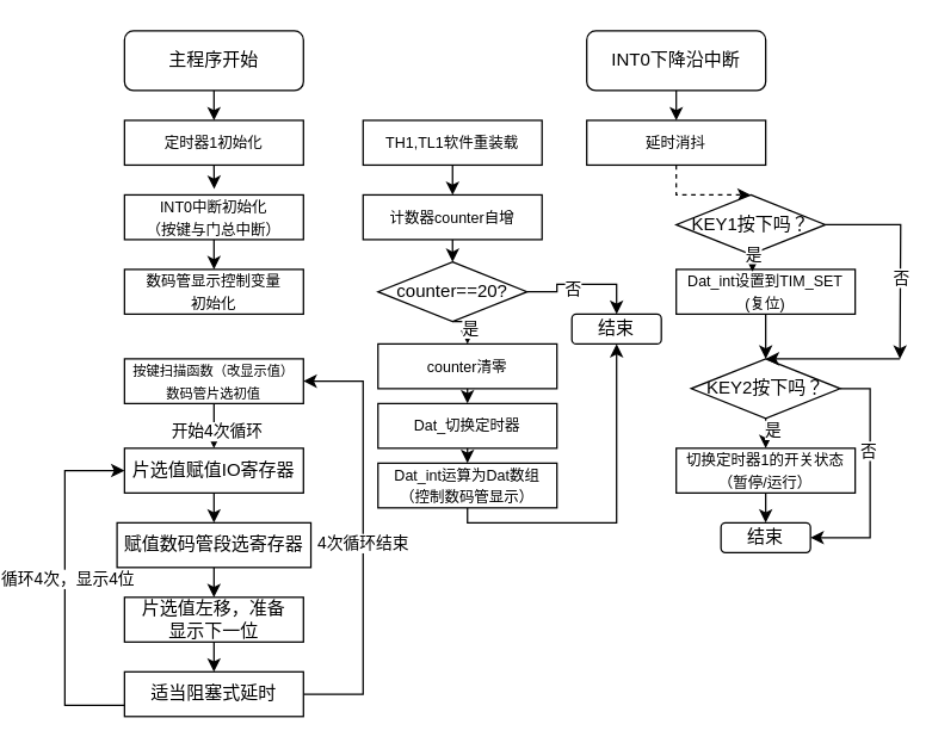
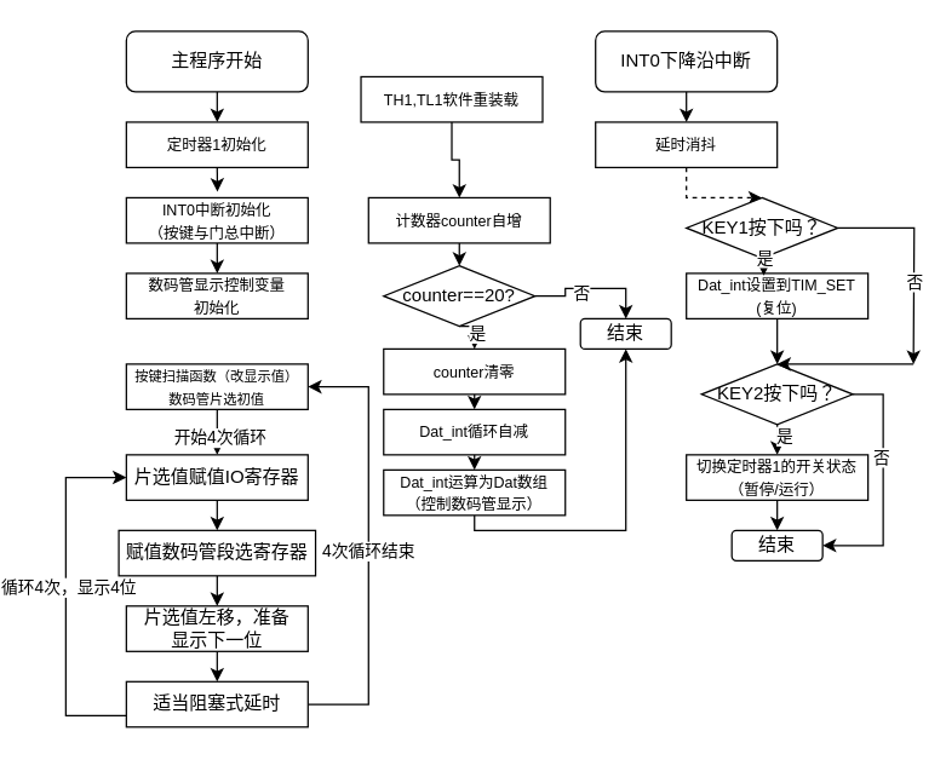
  <mxCell id="0" />
  <mxCell id="1" parent="0" />
  <mxCell id="2" style="edgeStyle=orthogonalEdgeStyle;rounded=0;orthogonalLoop=1;jettySize=auto;html=1;exitX=0.5;exitY=1;exitDx=0;exitDy=0;entryX=0.5;entryY=0;entryDx=0;entryDy=0;" edge="1" parent="1" source="3" target="18"><mxGeometry relative="1" as="geometry" /></mxCell>
  <mxCell id="3" value="主程序开始" style="rounded=1;whiteSpace=wrap;html=1;fontSize=12;glass=0;strokeWidth=1;shadow=0;" parent="1" vertex="1"><mxGeometry x="60" y="20" width="120" height="40" as="geometry" /></mxCell>
  <mxCell id="4" style="edgeStyle=orthogonalEdgeStyle;rounded=0;orthogonalLoop=1;jettySize=auto;html=1;exitX=0.5;exitY=1;exitDx=0;exitDy=0;entryX=0.5;entryY=0;entryDx=0;entryDy=0;" parent="1" source="6" edge="1"><mxGeometry relative="1" as="geometry"><mxPoint x="120" y="300" as="targetPoint" /></mxGeometry></mxCell>
  <mxCell id="5" value="开始4次循环" style="edgeLabel;html=1;align=center;verticalAlign=middle;resizable=0;points=[];" parent="4" vertex="1" connectable="0"><mxGeometry x="0.181" y="1" relative="1" as="geometry"><mxPoint as="offset" /></mxGeometry></mxCell>
  <mxCell id="6" value="&lt;font style=&quot;font-size: 9px;&quot;&gt;按键扫描函数（改显示值）&lt;/font&gt;&lt;div&gt;&lt;font style=&quot;font-size: 9px;&quot;&gt;数码管片选初值&lt;/font&gt;&lt;/div&gt;" style="rounded=0;whiteSpace=wrap;html=1;" parent="1" vertex="1"><mxGeometry x="60" y="240" width="120" height="30" as="geometry" /></mxCell>
  <mxCell id="7" style="edgeStyle=orthogonalEdgeStyle;rounded=0;orthogonalLoop=1;jettySize=auto;html=1;exitX=0.5;exitY=1;exitDx=0;exitDy=0;entryX=0.5;entryY=0;entryDx=0;entryDy=0;" parent="1" source="8" target="10" edge="1"><mxGeometry relative="1" as="geometry" /></mxCell>
  <mxCell id="8" value="片选值赋值IO寄存器" style="rounded=0;whiteSpace=wrap;html=1;" parent="1" vertex="1"><mxGeometry x="60" y="300" width="120" height="30" as="geometry" /></mxCell>
  <mxCell id="9" style="edgeStyle=orthogonalEdgeStyle;rounded=0;orthogonalLoop=1;jettySize=auto;html=1;exitX=0.5;exitY=1;exitDx=0;exitDy=0;entryX=0.5;entryY=0;entryDx=0;entryDy=0;" parent="1" source="10" target="12" edge="1"><mxGeometry relative="1" as="geometry" /></mxCell>
  <mxCell id="10" value="赋值数码管段选寄存器" style="rounded=0;whiteSpace=wrap;html=1;" parent="1" vertex="1"><mxGeometry x="55" y="350" width="130" height="30" as="geometry" /></mxCell>
  <mxCell id="11" style="edgeStyle=orthogonalEdgeStyle;rounded=0;orthogonalLoop=1;jettySize=auto;html=1;exitX=0.5;exitY=1;exitDx=0;exitDy=0;entryX=0.5;entryY=0;entryDx=0;entryDy=0;" parent="1" source="12" target="17" edge="1"><mxGeometry relative="1" as="geometry" /></mxCell>
  <mxCell id="12" value="片选值左移，准备&lt;div&gt;显示下一位&lt;/div&gt;" style="rounded=0;whiteSpace=wrap;html=1;" parent="1" vertex="1"><mxGeometry x="60" y="400" width="120" height="30" as="geometry" /></mxCell>
  <mxCell id="13" style="edgeStyle=orthogonalEdgeStyle;rounded=0;orthogonalLoop=1;jettySize=auto;html=1;exitX=0;exitY=0.75;exitDx=0;exitDy=0;entryX=0;entryY=0.5;entryDx=0;entryDy=0;" parent="1" source="17" target="8" edge="1"><mxGeometry relative="1" as="geometry"><Array as="points"><mxPoint x="20" y="472" /><mxPoint x="20" y="315" /></Array></mxGeometry></mxCell>
  <mxCell id="14" value="循环4次，显示4位" style="edgeLabel;html=1;align=center;verticalAlign=middle;resizable=0;points=[];" parent="13" vertex="1" connectable="0"><mxGeometry x="0.052" y="-1" relative="1" as="geometry"><mxPoint as="offset" /></mxGeometry></mxCell>
  <mxCell id="15" style="edgeStyle=orthogonalEdgeStyle;rounded=0;orthogonalLoop=1;jettySize=auto;html=1;exitX=1;exitY=0.5;exitDx=0;exitDy=0;entryX=1;entryY=0.5;entryDx=0;entryDy=0;" parent="1" source="17" target="6" edge="1"><mxGeometry relative="1" as="geometry"><Array as="points"><mxPoint x="220" y="465" /><mxPoint x="220" y="255" /></Array></mxGeometry></mxCell>
  <mxCell id="16" value="4次循环结束" style="edgeLabel;html=1;align=center;verticalAlign=middle;resizable=0;points=[];" parent="15" vertex="1" connectable="0"><mxGeometry x="-0.02" y="1" relative="1" as="geometry"><mxPoint as="offset" /></mxGeometry></mxCell>
  <mxCell id="17" value="适当阻塞式延时" style="rounded=0;whiteSpace=wrap;html=1;" parent="1" vertex="1"><mxGeometry x="60" y="450" width="120" height="30" as="geometry" /></mxCell>
  <mxCell id="18" value="&lt;font size=&quot;1&quot;&gt;定时器1初始化&lt;/font&gt;" style="rounded=0;whiteSpace=wrap;html=1;" vertex="1" parent="1"><mxGeometry x="60" y="80" width="120" height="30" as="geometry" /></mxCell>
  <mxCell id="19" style="edgeStyle=orthogonalEdgeStyle;rounded=0;orthogonalLoop=1;jettySize=auto;html=1;exitX=0.5;exitY=1;exitDx=0;exitDy=0;entryX=0.5;entryY=0;entryDx=0;entryDy=0;" edge="1" parent="1" source="20" target="21"><mxGeometry relative="1" as="geometry" /></mxCell>
  <mxCell id="20" value="&lt;font size=&quot;1&quot;&gt;INT0中断初始化&lt;/font&gt;&lt;div&gt;&lt;font size=&quot;1&quot;&gt;（按键与门总中断）&lt;/font&gt;&lt;/div&gt;" style="rounded=0;whiteSpace=wrap;html=1;" vertex="1" parent="1"><mxGeometry x="60" y="130" width="120" height="30" as="geometry" /></mxCell>
  <mxCell id="21" value="&lt;font size=&quot;1&quot;&gt;数码管显示控制变量&lt;/font&gt;&lt;div&gt;&lt;font size=&quot;1&quot;&gt;初始化&lt;/font&gt;&lt;/div&gt;" style="rounded=0;whiteSpace=wrap;html=1;" vertex="1" parent="1"><mxGeometry x="60" y="180" width="120" height="30" as="geometry" /></mxCell>
  <mxCell id="22" style="edgeStyle=orthogonalEdgeStyle;rounded=0;orthogonalLoop=1;jettySize=auto;html=1;exitX=0.5;exitY=1;exitDx=0;exitDy=0;entryX=0.501;entryY=-0.134;entryDx=0;entryDy=0;entryPerimeter=0;" edge="1" parent="1" source="18" target="20"><mxGeometry relative="1" as="geometry" /></mxCell>
  <mxCell id="23" style="edgeStyle=orthogonalEdgeStyle;rounded=0;orthogonalLoop=1;jettySize=auto;html=1;exitX=0.5;exitY=1;exitDx=0;exitDy=0;entryX=0.5;entryY=0;entryDx=0;entryDy=0;" edge="1" parent="1" source="24" target="31"><mxGeometry relative="1" as="geometry"><mxPoint x="280.19" y="170" as="targetPoint" /></mxGeometry></mxCell>
  <mxCell id="24" value="&lt;font size=&quot;1&quot;&gt;计数器counter自增&lt;/font&gt;" style="rounded=0;whiteSpace=wrap;html=1;" vertex="1" parent="1"><mxGeometry x="220" y="130" width="120" height="30" as="geometry" /></mxCell>
  <mxCell id="25" style="edgeStyle=orthogonalEdgeStyle;rounded=0;orthogonalLoop=1;jettySize=auto;html=1;exitX=0.5;exitY=1;exitDx=0;exitDy=0;entryX=0.5;entryY=0;entryDx=0;entryDy=0;" edge="1" parent="1" source="26" target="24"><mxGeometry relative="1" as="geometry" /></mxCell>
- <mxCell id="26" value="&lt;font size=&quot;1&quot;&gt;TH1,TL1软件重装载&lt;/font&gt;" style="rounded=0;whiteSpace=wrap;html=1;" vertex="1" parent="1"><mxGeometry x="220" y="80" width="120" height="30" as="geometry" /></mxCell>
+ <mxCell id="26" value="&lt;font size=&quot;1&quot;&gt;TH1,TL1软件重装载&lt;/font&gt;" style="rounded=0;whiteSpace=wrap;html=1;" vertex="1" parent="1"><mxGeometry x="215" y="50" width="120" height="30" as="geometry" /></mxCell>
  <mxCell id="27" style="edgeStyle=orthogonalEdgeStyle;rounded=0;orthogonalLoop=1;jettySize=auto;html=1;exitX=0.5;exitY=1;exitDx=0;exitDy=0;entryX=0.5;entryY=0;entryDx=0;entryDy=0;" edge="1" parent="1" source="31" target="33"><mxGeometry relative="1" as="geometry" /></mxCell>
  <mxCell id="28" value="是" style="edgeLabel;html=1;align=center;verticalAlign=middle;resizable=0;points=[];" vertex="1" connectable="0" parent="27"><mxGeometry x="0.091" y="1" relative="1" as="geometry"><mxPoint as="offset" /></mxGeometry></mxCell>
  <mxCell id="29" style="edgeStyle=orthogonalEdgeStyle;rounded=0;orthogonalLoop=1;jettySize=auto;html=1;exitX=1;exitY=0.5;exitDx=0;exitDy=0;entryX=0.5;entryY=0;entryDx=0;entryDy=0;" edge="1" parent="1" source="31" target="36"><mxGeometry relative="1" as="geometry"><mxPoint x="380" y="194.905" as="targetPoint" /></mxGeometry></mxCell>
  <mxCell id="30" value="否" style="edgeLabel;html=1;align=center;verticalAlign=middle;resizable=0;points=[];" vertex="1" connectable="0" parent="29"><mxGeometry x="-0.172" y="-2" relative="1" as="geometry"><mxPoint as="offset" /></mxGeometry></mxCell>
  <mxCell id="31" value="counter==20?" style="rhombus;whiteSpace=wrap;html=1;" vertex="1" parent="1"><mxGeometry x="230" y="175" width="100" height="40" as="geometry" /></mxCell>
  <mxCell id="32" style="edgeStyle=orthogonalEdgeStyle;rounded=0;orthogonalLoop=1;jettySize=auto;html=1;exitX=0.5;exitY=1;exitDx=0;exitDy=0;entryX=0.5;entryY=0;entryDx=0;entryDy=0;" edge="1" parent="1" source="33" target="35"><mxGeometry relative="1" as="geometry" /></mxCell>
  <mxCell id="33" value="&lt;font size=&quot;1&quot;&gt;counter清零&lt;/font&gt;" style="rounded=0;whiteSpace=wrap;html=1;" vertex="1" parent="1"><mxGeometry x="230" y="230" width="120" height="30" as="geometry" /></mxCell>
  <mxCell id="34" style="edgeStyle=orthogonalEdgeStyle;rounded=0;orthogonalLoop=1;jettySize=auto;html=1;exitX=0.5;exitY=1;exitDx=0;exitDy=0;entryX=0.5;entryY=0;entryDx=0;entryDy=0;" edge="1" parent="1" source="35" target="38"><mxGeometry relative="1" as="geometry" /></mxCell>
- <mxCell id="35" value="&lt;font size=&quot;1&quot;&gt;Dat_切换定时器&lt;/font&gt;" style="rounded=0;whiteSpace=wrap;html=1;" vertex="1" parent="1"><mxGeometry x="230" y="270" width="120" height="30" as="geometry" /></mxCell>
+ <mxCell id="35" value="&lt;font size=&quot;1&quot;&gt;Dat_int循环自减&lt;/font&gt;" style="rounded=0;whiteSpace=wrap;html=1;" vertex="1" parent="1"><mxGeometry x="230" y="270" width="120" height="30" as="geometry" /></mxCell>
  <mxCell id="36" value="结束" style="rounded=1;whiteSpace=wrap;html=1;fontSize=12;glass=0;strokeWidth=1;shadow=0;" vertex="1" parent="1"><mxGeometry x="360" y="210" width="60" height="20" as="geometry" /></mxCell>
  <mxCell id="37" style="edgeStyle=orthogonalEdgeStyle;rounded=0;orthogonalLoop=1;jettySize=auto;html=1;exitX=0.5;exitY=1;exitDx=0;exitDy=0;entryX=0.5;entryY=1;entryDx=0;entryDy=0;" edge="1" parent="1" source="38" target="36"><mxGeometry relative="1" as="geometry"><Array as="points"><mxPoint x="290" y="350" /><mxPoint x="390" y="350" /></Array></mxGeometry></mxCell>
  <mxCell id="38" value="&lt;font size=&quot;1&quot;&gt;Dat_int运算为Dat数组&lt;/font&gt;&lt;div&gt;&lt;font size=&quot;1&quot;&gt;（控制数码管显示）&lt;/font&gt;&lt;/div&gt;" style="rounded=0;whiteSpace=wrap;html=1;" vertex="1" parent="1"><mxGeometry x="230" y="310" width="120" height="30" as="geometry" /></mxCell>
  <mxCell id="39" style="edgeStyle=orthogonalEdgeStyle;rounded=0;orthogonalLoop=1;jettySize=auto;html=1;exitX=0.5;exitY=1;exitDx=0;exitDy=0;entryX=0.5;entryY=0;entryDx=0;entryDy=0;" edge="1" parent="1" source="40" target="42"><mxGeometry relative="1" as="geometry" /></mxCell>
  <mxCell id="40" value="INT0下降沿中断" style="rounded=1;whiteSpace=wrap;html=1;fontSize=12;glass=0;strokeWidth=1;shadow=0;" vertex="1" parent="1"><mxGeometry x="370" y="20" width="120" height="40" as="geometry" /></mxCell>
  <mxCell id="41" style="edgeStyle=orthogonalEdgeStyle;rounded=0;orthogonalLoop=1;jettySize=auto;html=1;exitX=0.5;exitY=1;exitDx=0;exitDy=0;entryX=0.5;entryY=0;entryDx=0;entryDy=0;dashed=1;" edge="1" parent="1" source="42" target="45"><mxGeometry relative="1" as="geometry" /></mxCell>
  <mxCell id="42" value="&lt;font size=&quot;1&quot;&gt;延时消抖&lt;/font&gt;" style="rounded=0;whiteSpace=wrap;html=1;" vertex="1" parent="1"><mxGeometry x="370" y="80" width="120" height="30" as="geometry" /></mxCell>
  <mxCell id="43" style="edgeStyle=orthogonalEdgeStyle;rounded=0;orthogonalLoop=1;jettySize=auto;html=1;exitX=1;exitY=0.5;exitDx=0;exitDy=0;" edge="1" parent="1" source="45"><mxGeometry relative="1" as="geometry"><mxPoint x="580" y="240" as="targetPoint" /></mxGeometry></mxCell>
  <mxCell id="44" value="否" style="edgeLabel;html=1;align=center;verticalAlign=middle;resizable=0;points=[];" vertex="1" connectable="0" parent="43"><mxGeometry x="0.226" relative="1" as="geometry"><mxPoint as="offset" /></mxGeometry></mxCell>
  <mxCell id="45" value="KEY1按下吗？" style="rhombus;whiteSpace=wrap;html=1;" vertex="1" parent="1"><mxGeometry x="430" y="130" width="100" height="40" as="geometry" /></mxCell>
  <mxCell id="46" style="edgeStyle=orthogonalEdgeStyle;rounded=0;orthogonalLoop=1;jettySize=auto;html=1;exitX=0.5;exitY=1;exitDx=0;exitDy=0;entryX=0.5;entryY=0;entryDx=0;entryDy=0;" edge="1" parent="1" source="47" target="54"><mxGeometry relative="1" as="geometry" /></mxCell>
  <mxCell id="47" value="&lt;font size=&quot;1&quot;&gt;Dat_int设置到TIM_SET&lt;/font&gt;&lt;div&gt;&lt;font size=&quot;1&quot;&gt;(复位)&lt;/font&gt;&lt;/div&gt;" style="rounded=0;whiteSpace=wrap;html=1;" vertex="1" parent="1"><mxGeometry x="430" y="180" width="120" height="30" as="geometry" /></mxCell>
  <mxCell id="48" style="edgeStyle=orthogonalEdgeStyle;rounded=0;orthogonalLoop=1;jettySize=auto;html=1;exitX=0.5;exitY=1;exitDx=0;exitDy=0;entryX=0.426;entryY=0.052;entryDx=0;entryDy=0;entryPerimeter=0;" edge="1" parent="1" source="45" target="47"><mxGeometry relative="1" as="geometry" /></mxCell>
  <mxCell id="49" value="是" style="edgeLabel;html=1;align=center;verticalAlign=middle;resizable=0;points=[];" vertex="1" connectable="0" parent="48"><mxGeometry x="-0.792" relative="1" as="geometry"><mxPoint as="offset" /></mxGeometry></mxCell>
  <mxCell id="50" style="edgeStyle=orthogonalEdgeStyle;rounded=0;orthogonalLoop=1;jettySize=auto;html=1;exitX=0.5;exitY=1;exitDx=0;exitDy=0;entryX=0.5;entryY=0;entryDx=0;entryDy=0;" edge="1" parent="1" source="54" target="57"><mxGeometry relative="1" as="geometry" /></mxCell>
  <mxCell id="51" value="是" style="edgeLabel;html=1;align=center;verticalAlign=middle;resizable=0;points=[];" vertex="1" connectable="0" parent="50"><mxGeometry x="-0.263" y="4" relative="1" as="geometry"><mxPoint as="offset" /></mxGeometry></mxCell>
  <mxCell id="52" style="edgeStyle=orthogonalEdgeStyle;rounded=0;orthogonalLoop=1;jettySize=auto;html=1;exitX=1;exitY=0.5;exitDx=0;exitDy=0;entryX=1;entryY=0.5;entryDx=0;entryDy=0;" edge="1" parent="1" source="54" target="58"><mxGeometry relative="1" as="geometry"><mxPoint x="580" y="360" as="targetPoint" /></mxGeometry></mxCell>
  <mxCell id="53" value="否" style="edgeLabel;html=1;align=center;verticalAlign=middle;resizable=0;points=[];" vertex="1" connectable="0" parent="52"><mxGeometry x="-0.237" y="-2" relative="1" as="geometry"><mxPoint as="offset" /></mxGeometry></mxCell>
  <mxCell id="54" value="KEY2按下吗？" style="rhombus;whiteSpace=wrap;html=1;" vertex="1" parent="1"><mxGeometry x="440" y="240" width="100" height="40" as="geometry" /></mxCell>
  <mxCell id="55" value="" style="endArrow=classic;html=1;rounded=0;" edge="1" parent="1"><mxGeometry width="50" height="50" relative="1" as="geometry"><mxPoint x="580" y="240" as="sourcePoint" /><mxPoint x="490" y="240" as="targetPoint" /></mxGeometry></mxCell>
  <mxCell id="56" style="edgeStyle=orthogonalEdgeStyle;rounded=0;orthogonalLoop=1;jettySize=auto;html=1;exitX=0.5;exitY=1;exitDx=0;exitDy=0;entryX=0.5;entryY=0;entryDx=0;entryDy=0;" edge="1" parent="1" source="57" target="58"><mxGeometry relative="1" as="geometry" /></mxCell>
  <mxCell id="57" value="&lt;font size=&quot;1&quot;&gt;切换定时器1的开关状态&lt;/font&gt;&lt;div&gt;&lt;font size=&quot;1&quot;&gt;（暂停/运行）&lt;/font&gt;&lt;/div&gt;" style="rounded=0;whiteSpace=wrap;html=1;" vertex="1" parent="1"><mxGeometry x="430" y="300" width="120" height="30" as="geometry" /></mxCell>
  <mxCell id="58" value="结束" style="rounded=1;whiteSpace=wrap;html=1;fontSize=12;glass=0;strokeWidth=1;shadow=0;" vertex="1" parent="1"><mxGeometry x="460" y="350" width="60" height="20" as="geometry" /></mxCell>
